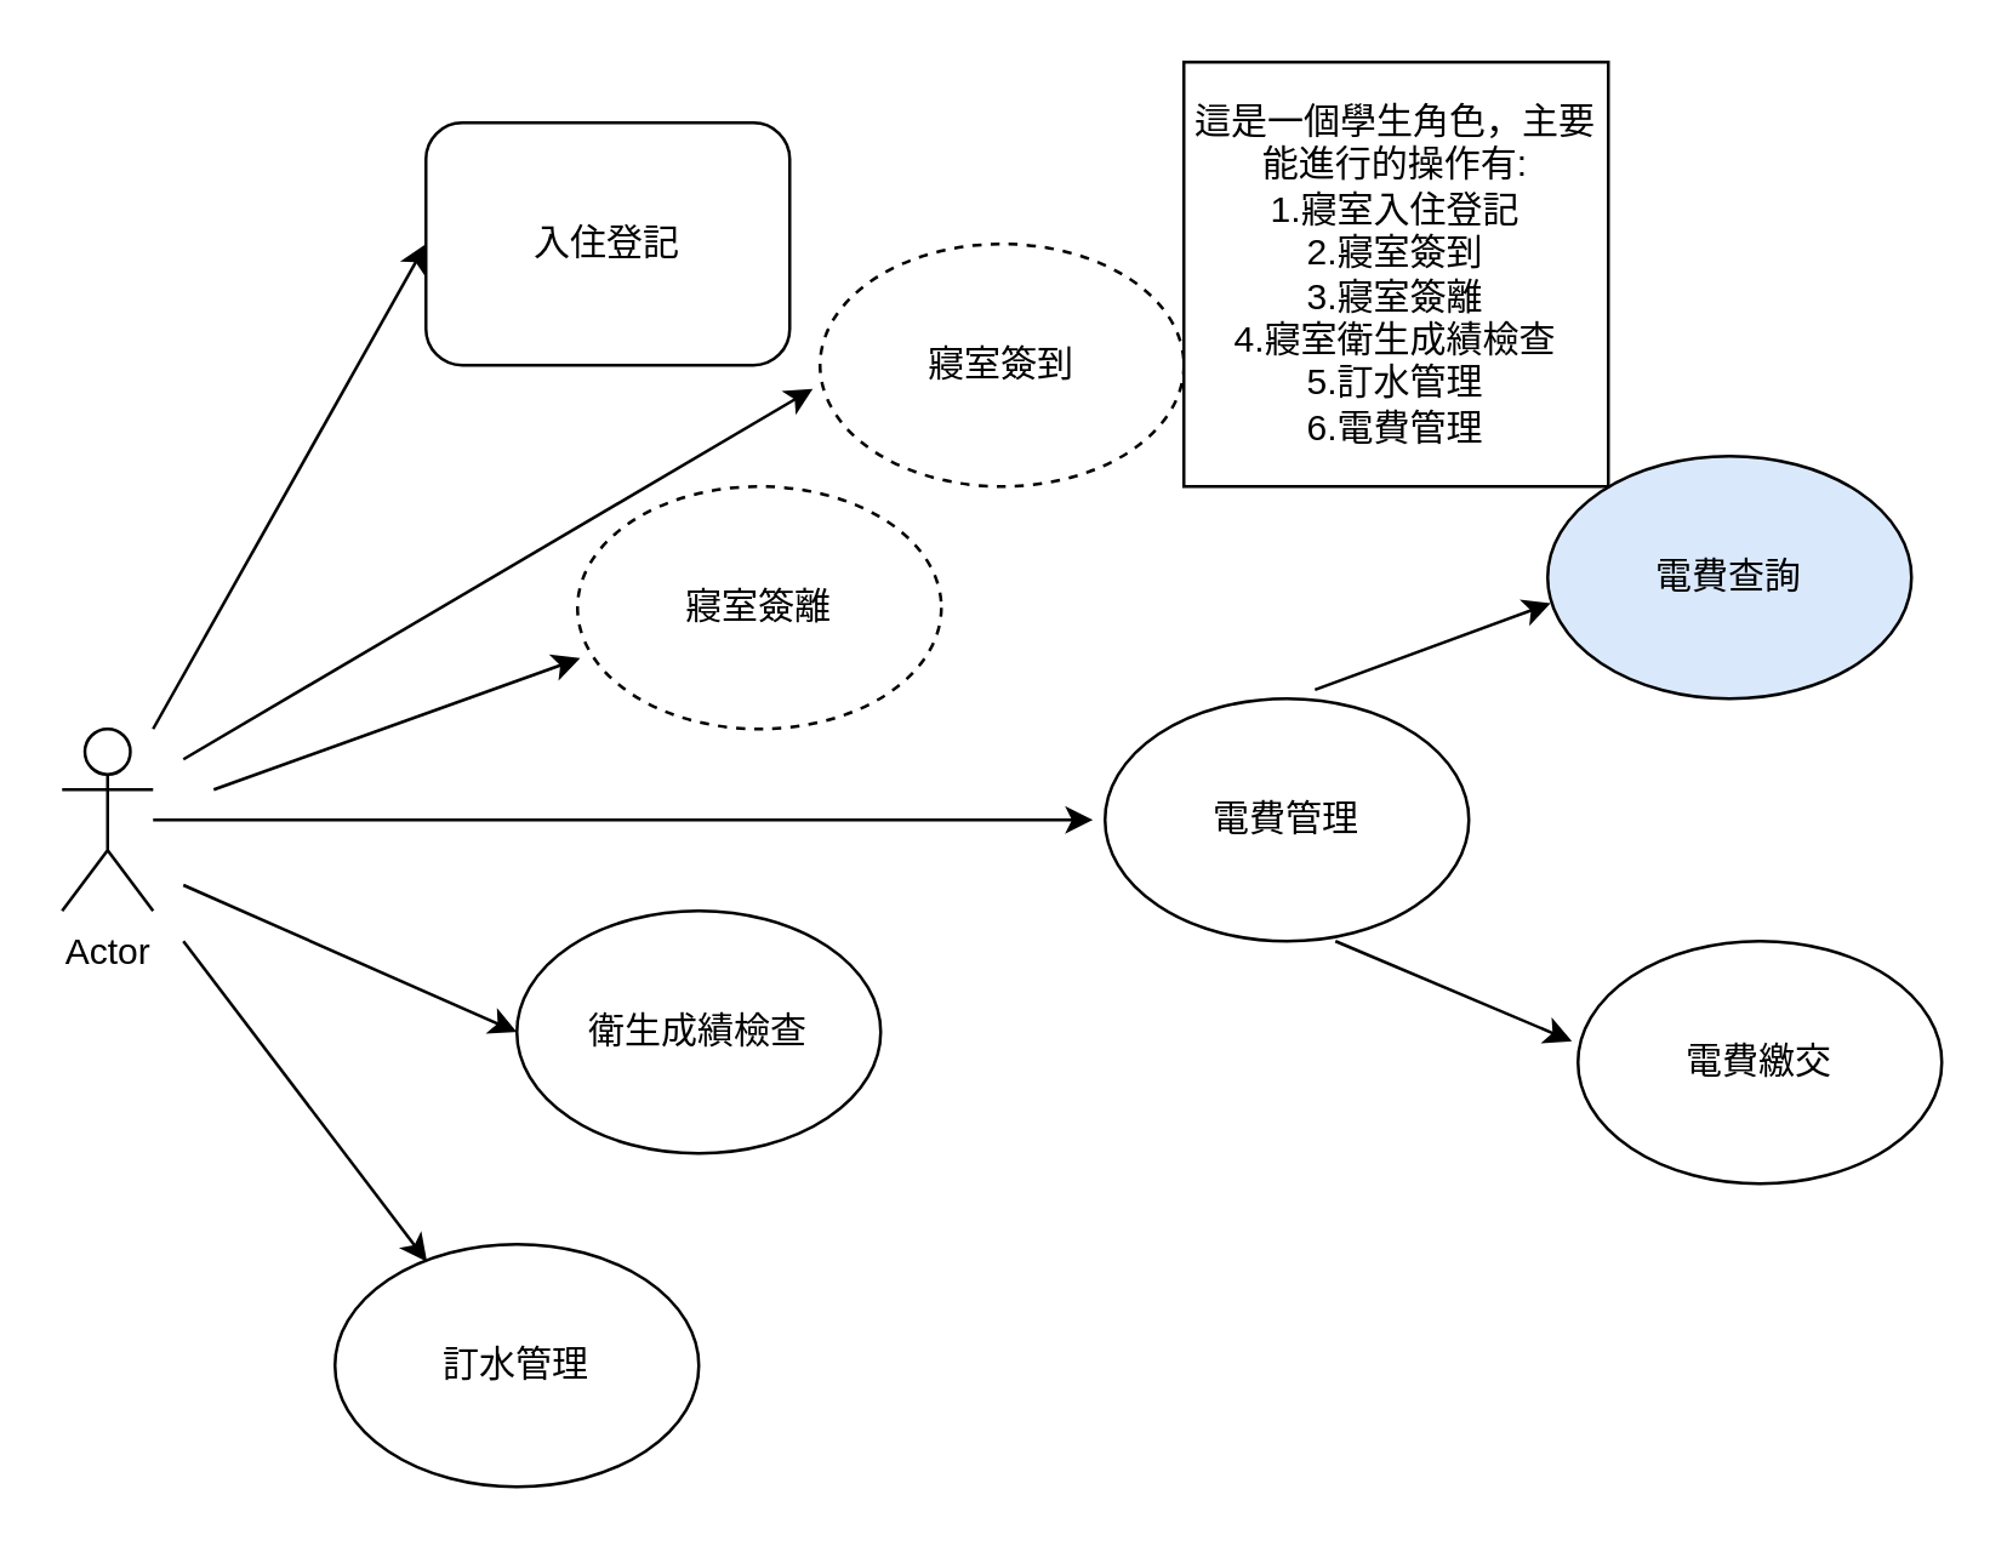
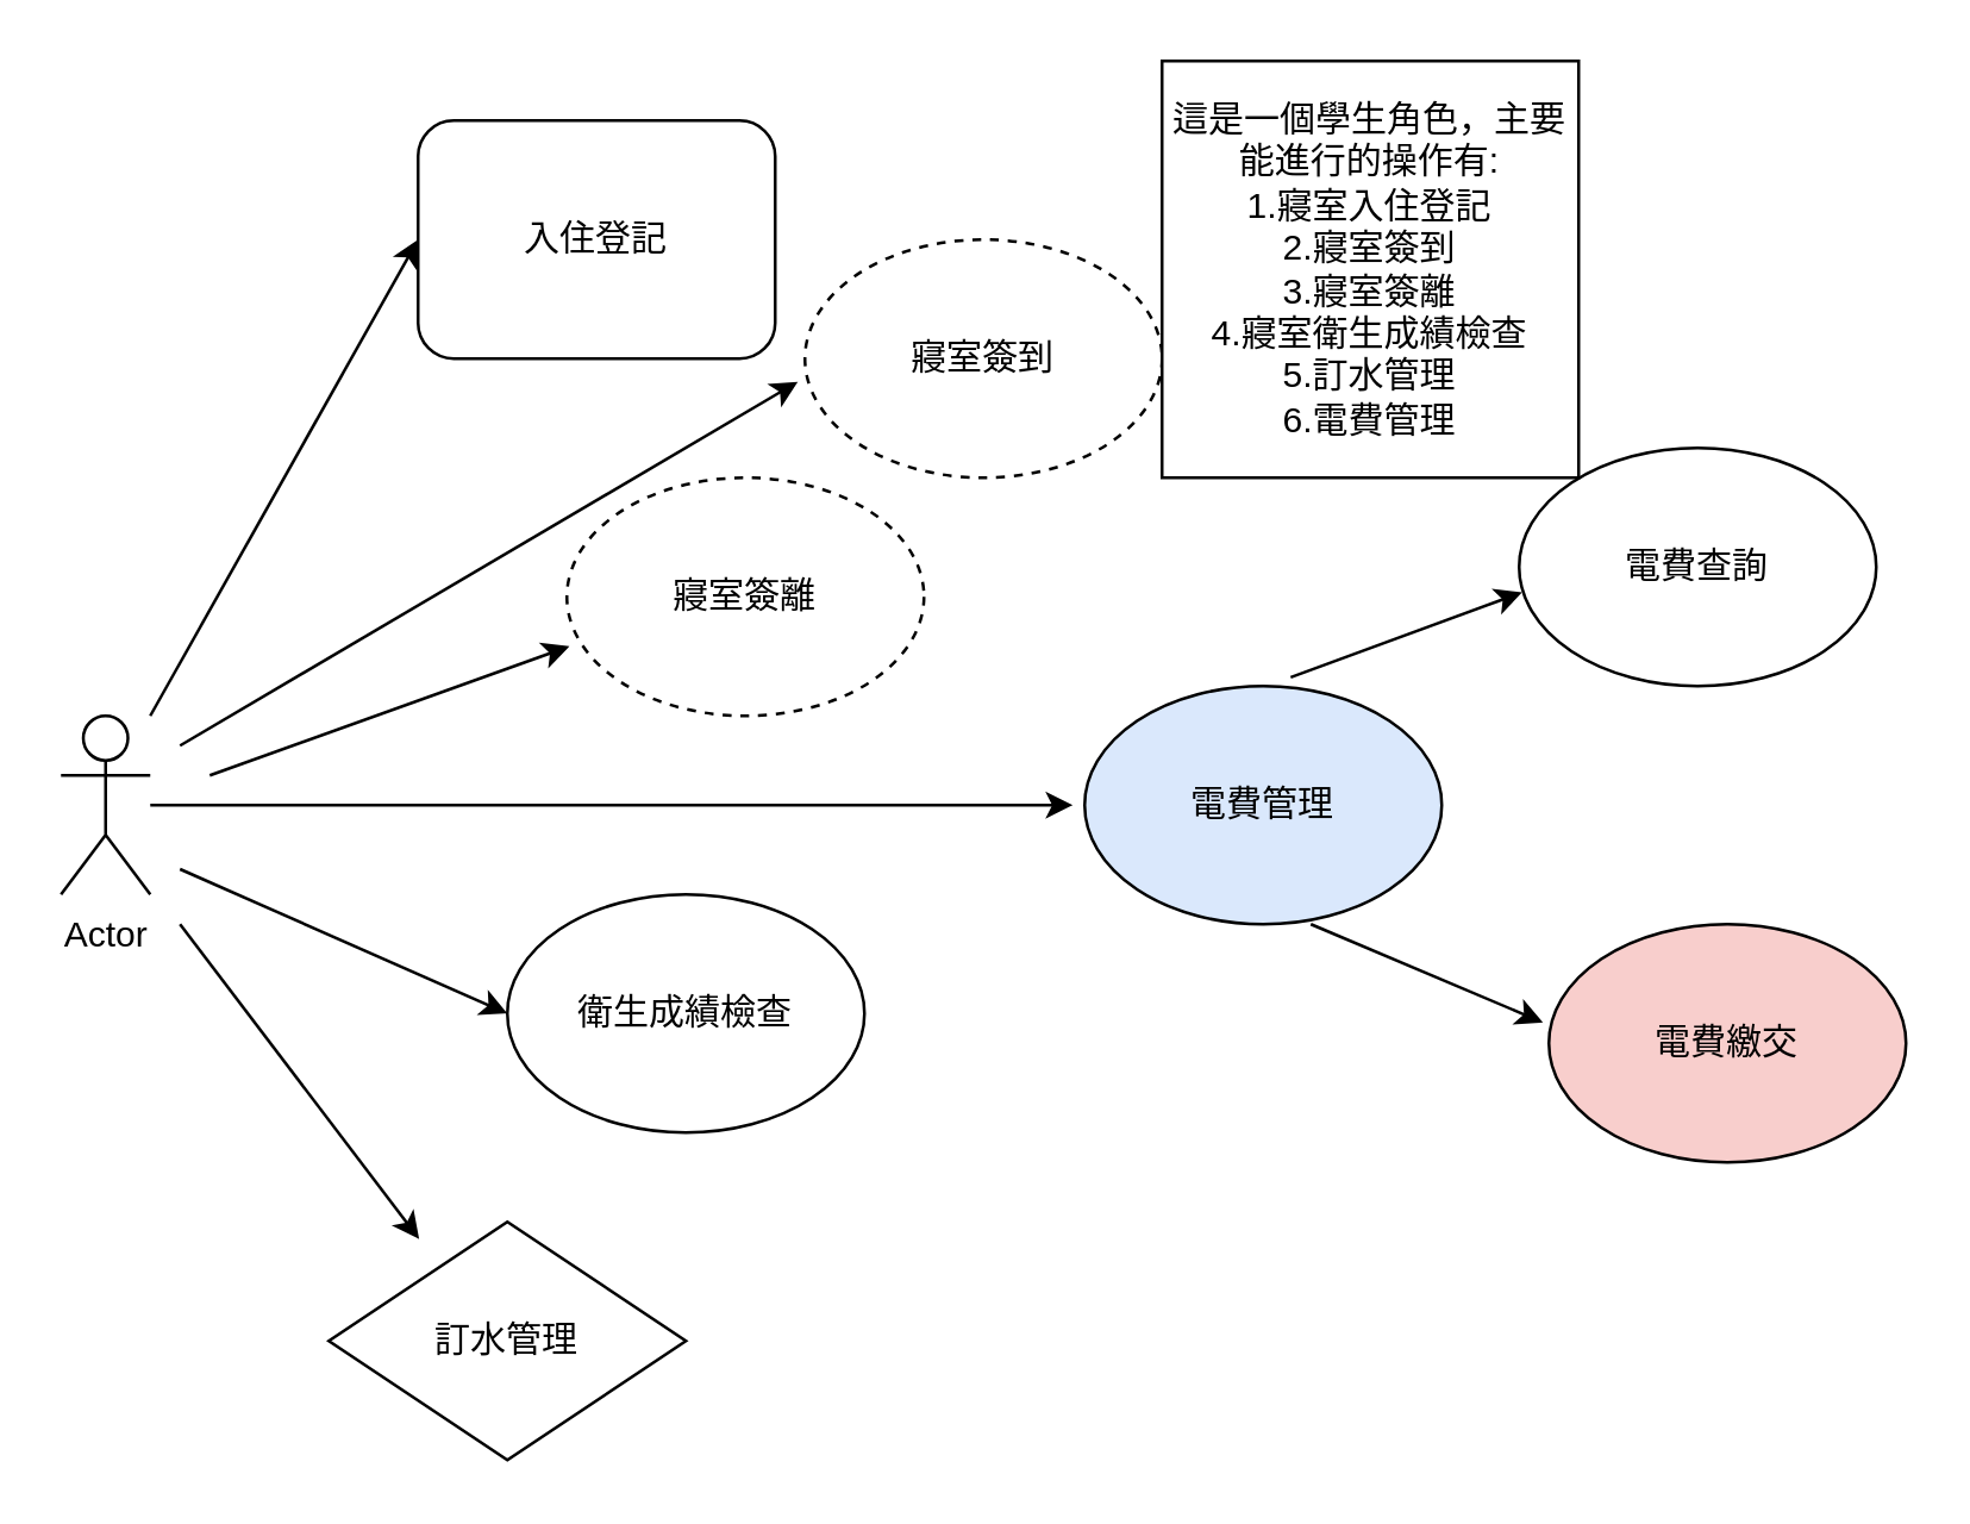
  <mxCell id="0" />
  <mxCell id="1" parent="0" />
  <mxCell id="2" value="Actor" style="shape=umlActor;verticalLabelPosition=bottom;verticalAlign=top;html=1;outlineConnect=0;" vertex="1" parent="1"><mxGeometry x="20" y="240" width="30" height="60" as="geometry" /></mxCell>
  <mxCell id="3" value="寢室簽到" style="ellipse;whiteSpace=wrap;html=1;dashed=1;" vertex="1" parent="1"><mxGeometry x="270" y="80" width="120" height="80" as="geometry" /></mxCell>
  <mxCell id="4" value="寢室簽離" style="ellipse;whiteSpace=wrap;html=1;dashed=1;" vertex="1" parent="1"><mxGeometry x="190" y="160" width="120" height="80" as="geometry" /></mxCell>
- <mxCell id="5" value="電費查詢" style="ellipse;whiteSpace=wrap;html=1;fillColor=#dae8fc;" vertex="1" parent="1"><mxGeometry x="510" y="150" width="120" height="80" as="geometry" /></mxCell>
- <mxCell id="6" value="電費繳交" style="ellipse;whiteSpace=wrap;html=1;" vertex="1" parent="1"><mxGeometry x="520" y="310" width="120" height="80" as="geometry" /></mxCell>
- <mxCell id="7" value="電費管理" style="ellipse;whiteSpace=wrap;html=1;" vertex="1" parent="1"><mxGeometry x="364" y="230" width="120" height="80" as="geometry" /></mxCell>
- <mxCell id="8" value="訂水管理" style="ellipse;whiteSpace=wrap;html=1;" vertex="1" parent="1"><mxGeometry x="110" y="410" width="120" height="80" as="geometry" /></mxCell>
+ <mxCell id="5" value="電費查詢" style="ellipse;whiteSpace=wrap;html=1;" vertex="1" parent="1"><mxGeometry x="510" y="150" width="120" height="80" as="geometry" /></mxCell>
+ <mxCell id="6" value="電費繳交" style="ellipse;whiteSpace=wrap;html=1;fillColor=#f8cecc;" vertex="1" parent="1"><mxGeometry x="520" y="310" width="120" height="80" as="geometry" /></mxCell>
+ <mxCell id="7" value="電費管理" style="ellipse;whiteSpace=wrap;html=1;fillColor=#dae8fc;" vertex="1" parent="1"><mxGeometry x="364" y="230" width="120" height="80" as="geometry" /></mxCell>
+ <mxCell id="8" value="訂水管理" style="rhombus;whiteSpace=wrap;html=1;" vertex="1" parent="1"><mxGeometry x="110" y="410" width="120" height="80" as="geometry" /></mxCell>
  <mxCell id="9" value="衛生成績檢查" style="ellipse;whiteSpace=wrap;html=1;" vertex="1" parent="1"><mxGeometry x="170" y="300" width="120" height="80" as="geometry" /></mxCell>
  <mxCell id="10" value="入住登記" style="whiteSpace=wrap;html=1;rounded=1;" vertex="1" parent="1"><mxGeometry x="140" y="40" width="120" height="80" as="geometry" /></mxCell>
  <mxCell id="11" style="edgeStyle=orthogonalEdgeStyle;rounded=0;orthogonalLoop=1;jettySize=auto;html=1;" edge="1" parent="1" source="2"><mxGeometry relative="1" as="geometry"><mxPoint x="360" y="270" as="targetPoint" /></mxGeometry></mxCell>
  <mxCell id="12" value="" style="endArrow=classic;html=1;rounded=0;entryX=0;entryY=0.5;entryDx=0;entryDy=0;" edge="1" parent="1" target="10"><mxGeometry width="50" height="50" relative="1" as="geometry"><mxPoint x="50" y="240" as="sourcePoint" /><mxPoint x="60" y="190" as="targetPoint" /></mxGeometry></mxCell>
  <mxCell id="13" value="" style="endArrow=classic;html=1;rounded=0;entryX=-0.02;entryY=0.597;entryDx=0;entryDy=0;entryPerimeter=0;" edge="1" parent="1" target="3"><mxGeometry width="50" height="50" relative="1" as="geometry"><mxPoint x="60" y="250" as="sourcePoint" /><mxPoint x="150" y="90" as="targetPoint" /></mxGeometry></mxCell>
  <mxCell id="14" value="" style="endArrow=classic;html=1;rounded=0;entryX=0.007;entryY=0.708;entryDx=0;entryDy=0;entryPerimeter=0;" edge="1" parent="1" target="4"><mxGeometry width="50" height="50" relative="1" as="geometry"><mxPoint x="70" y="260" as="sourcePoint" /><mxPoint x="278" y="138" as="targetPoint" /></mxGeometry></mxCell>
  <mxCell id="15" value="" style="endArrow=classic;html=1;rounded=0;entryX=0;entryY=0.5;entryDx=0;entryDy=0;" edge="1" parent="1" target="9"><mxGeometry width="50" height="50" relative="1" as="geometry"><mxPoint x="60" y="291.5" as="sourcePoint" /><mxPoint x="181" y="248.5" as="targetPoint" /></mxGeometry></mxCell>
  <mxCell id="16" value="" style="endArrow=classic;html=1;rounded=0;entryX=0.253;entryY=0.072;entryDx=0;entryDy=0;entryPerimeter=0;" edge="1" parent="1" target="8"><mxGeometry width="50" height="50" relative="1" as="geometry"><mxPoint x="60" y="310" as="sourcePoint" /><mxPoint x="200" y="350" as="targetPoint" /></mxGeometry></mxCell>
  <mxCell id="17" value="" style="endArrow=classic;html=1;rounded=0;entryX=0.007;entryY=0.708;entryDx=0;entryDy=0;entryPerimeter=0;exitX=0.577;exitY=-0.037;exitDx=0;exitDy=0;exitPerimeter=0;" edge="1" parent="1" source="7"><mxGeometry width="50" height="50" relative="1" as="geometry"><mxPoint x="390" y="241.5" as="sourcePoint" /><mxPoint x="511" y="198.5" as="targetPoint" /></mxGeometry></mxCell>
  <mxCell id="18" value="" style="endArrow=classic;html=1;rounded=0;exitX=0.577;exitY=-0.037;exitDx=0;exitDy=0;exitPerimeter=0;" edge="1" parent="1"><mxGeometry width="50" height="50" relative="1" as="geometry"><mxPoint x="440" y="310" as="sourcePoint" /><mxPoint x="518" y="343" as="targetPoint" /></mxGeometry></mxCell>
  <mxCell id="19" value="這是一個學生角色，主要能進行的操作有:&lt;br&gt;1.寢室入住登記&lt;br&gt;2.寢室簽到&lt;br&gt;3.寢室簽離&lt;br&gt;4.寢室衛生成績檢查&lt;br&gt;5.訂水管理&lt;br&gt;6.電費管理" style="whiteSpace=wrap;html=1;aspect=fixed;" vertex="1" parent="1"><mxGeometry x="390" width="140" height="140" as="geometry" y="20" /></mxCell>
